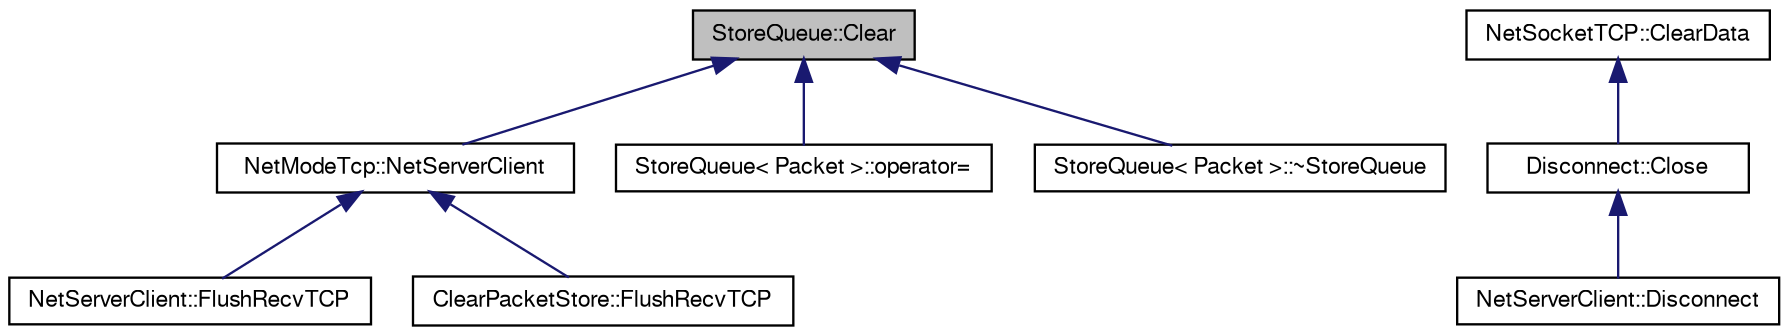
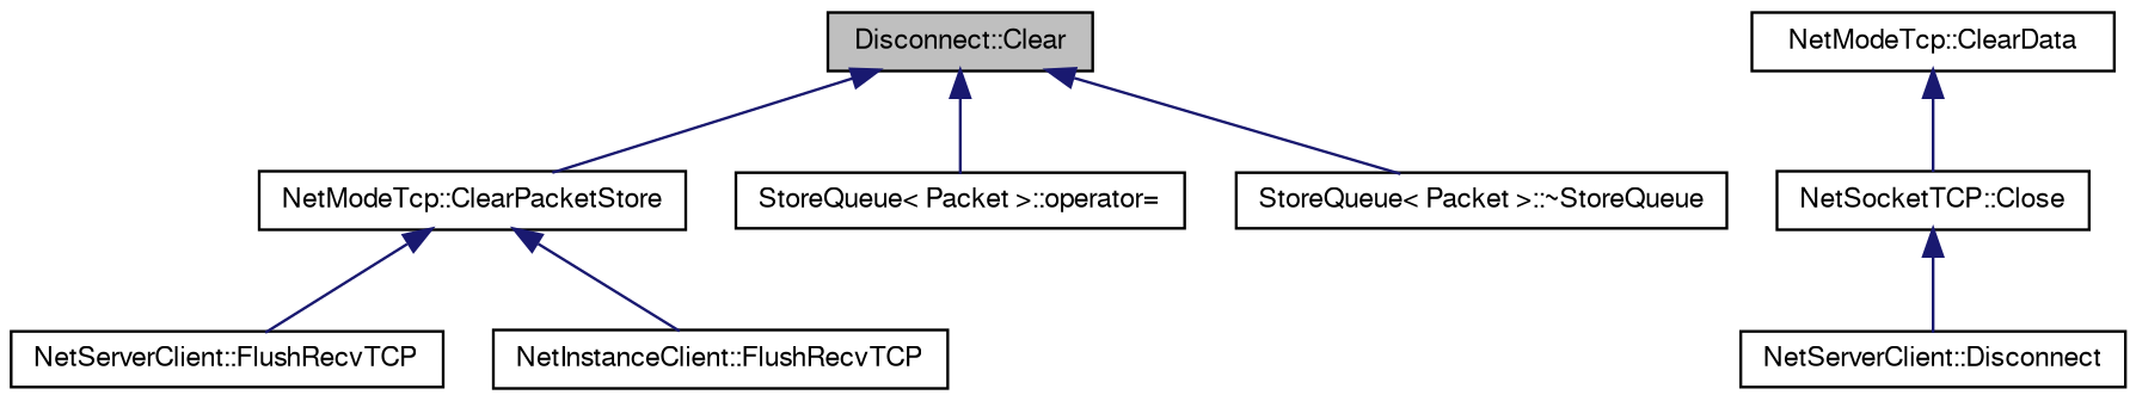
  digraph {
    rankdir=TB
    node [color=black fillcolor=white fontname=FreeSans fontsize=10 shape=record style=filled]
    edge [color=midnightblue dir=back fontname=FreeSans fontsize=10 labelfontname=FreeSans labelfontsize=10 style=solid]
-   n1 [fillcolor=grey75 fontcolor=black height=0.2 label="StoreQueue::Clear" width=0.4]
-   n2 [height=0.2 label="NetModeTcp::NetServerClient" width=0.4]
+   n1 [fillcolor=grey75 fontcolor=black height=0.2 label="Disconnect::Clear" width=0.4]
+   n2 [height=0.2 label="NetModeTcp::ClearPacketStore" width=0.4]
    n3 [height=0.2 label="StoreQueue\< Packet \>::operator=" width=0.4]
    n4 [height=0.2 label="StoreQueue\< Packet \>::~StoreQueue" width=0.4]
    n5 [height=0.2 label="NetServerClient::FlushRecvTCP" width=0.4]
-   n6 [height=0.2 label="ClearPacketStore::FlushRecvTCP" width=0.4]
-   n7 [height=0.2 label="NetSocketTCP::ClearData" width=0.4]
-   n8 [height=0.2 label="Disconnect::Close" width=0.4]
+   n6 [height=0.2 label="NetInstanceClient::FlushRecvTCP" width=0.4]
+   n7 [height=0.2 label="NetModeTcp::ClearData" width=0.4]
+   n8 [height=0.2 label="NetSocketTCP::Close" width=0.4]
    n9 [height=0.2 label="NetServerClient::Disconnect" width=0.4]
    n1 -> n2
    n1 -> n3
    n1 -> n4
    n2 -> n5
    n2 -> n6
    n7 -> n8
    n8 -> n9
  }
